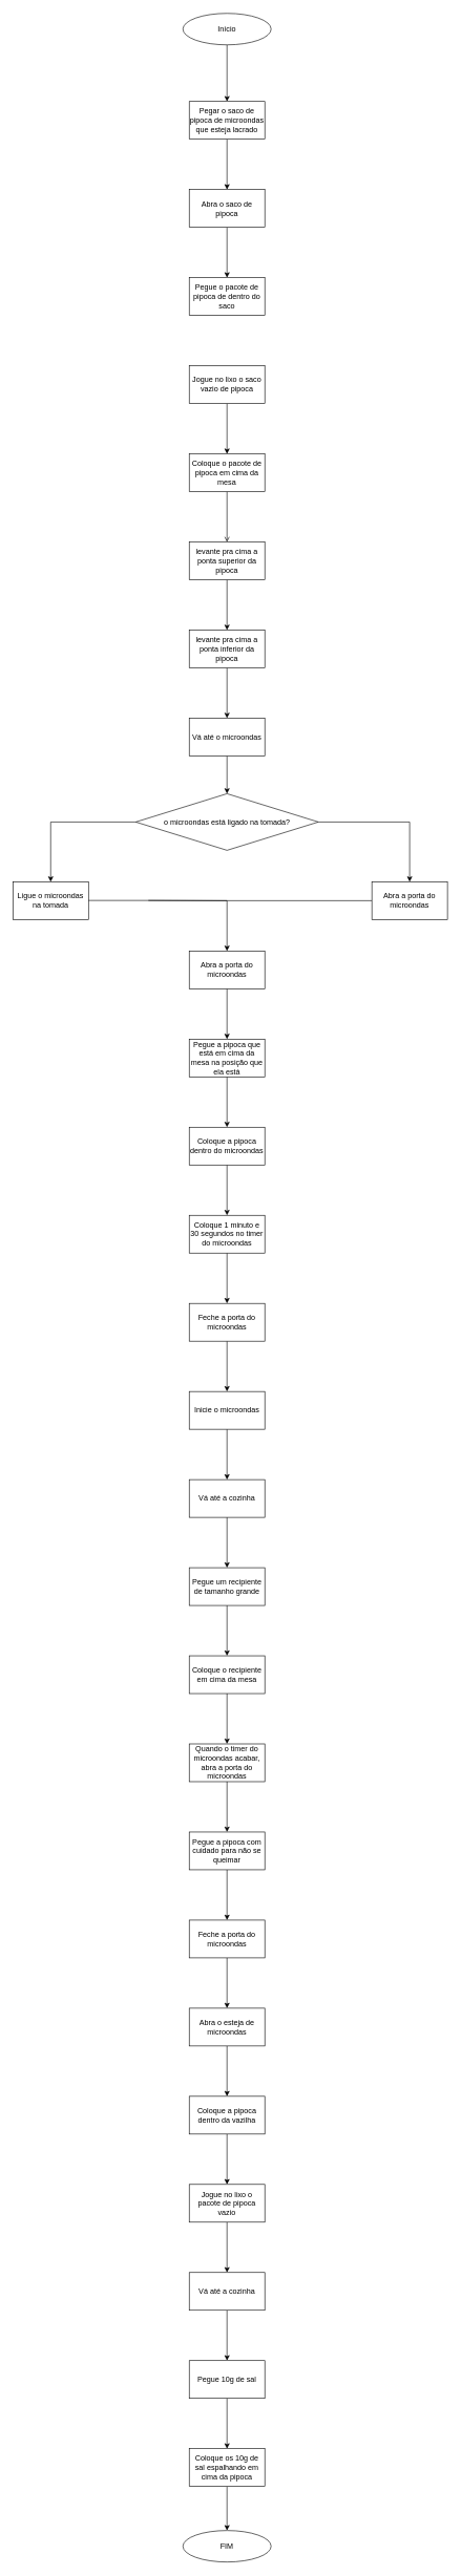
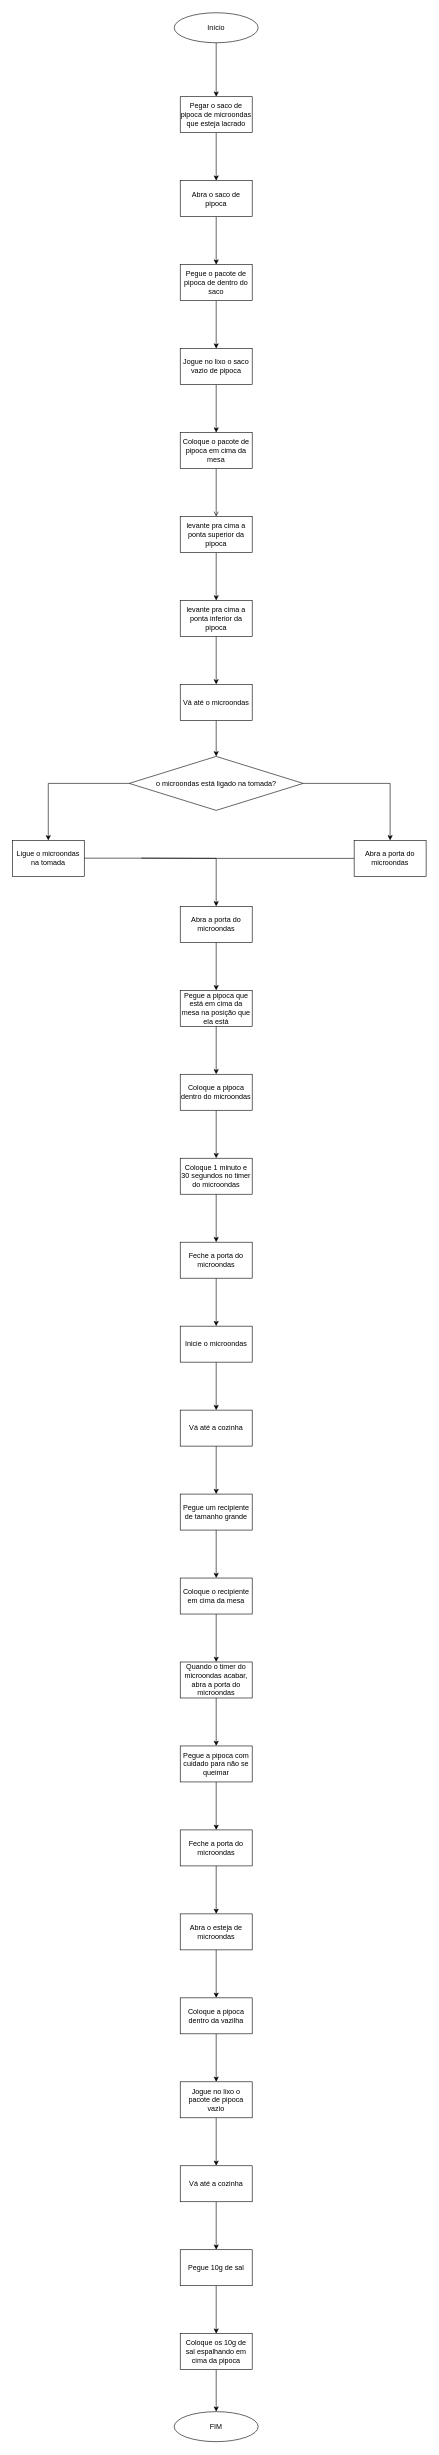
  <mxCell id="0" />
  <mxCell id="1" parent="0" />
  <mxCell id="2" value="" style="edgeStyle=orthogonalEdgeStyle;rounded=0;orthogonalLoop=1;jettySize=auto;html=1;" edge="1" parent="1" source="3" target="5"><mxGeometry relative="1" as="geometry" /></mxCell>
  <mxCell id="3" value="Início" style="ellipse;whiteSpace=wrap;html=1;" vertex="1" parent="1"><mxGeometry x="290" y="20" width="140" height="50" as="geometry" /></mxCell>
  <mxCell id="4" value="" style="edgeStyle=orthogonalEdgeStyle;rounded=0;orthogonalLoop=1;jettySize=auto;html=1;" edge="1" parent="1" source="5" target="7"><mxGeometry relative="1" as="geometry" /></mxCell>
  <mxCell id="5" value="Pegar o saco de pipoca de microondas que esteja lacrado" style="whiteSpace=wrap;html=1;" vertex="1" parent="1"><mxGeometry x="300" y="160" width="120" height="60" as="geometry" /></mxCell>
  <mxCell id="6" value="" style="edgeStyle=orthogonalEdgeStyle;rounded=0;orthogonalLoop=1;jettySize=auto;html=1;" edge="1" parent="1" source="7" target="9"><mxGeometry relative="1" as="geometry" /></mxCell>
  <mxCell id="7" value="Abra o saco de pipoca" style="whiteSpace=wrap;html=1;" vertex="1" parent="1"><mxGeometry x="300" y="300" width="120" height="60" as="geometry" /></mxCell>
+ <mxCell id="8" value="" style="edgeStyle=orthogonalEdgeStyle;rounded=0;orthogonalLoop=1;jettySize=auto;html=1;" edge="1" parent="1" source="9" target="11"><mxGeometry relative="1" as="geometry" /></mxCell>
  <mxCell id="9" value="Pegue o pacote de pipoca de dentro do saco" style="whiteSpace=wrap;html=1;" vertex="1" parent="1"><mxGeometry x="300" y="440" width="120" height="60" as="geometry" /></mxCell>
  <mxCell id="10" value="" style="edgeStyle=orthogonalEdgeStyle;rounded=0;orthogonalLoop=1;jettySize=auto;html=1;" edge="1" parent="1" source="11" target="13"><mxGeometry relative="1" as="geometry" /></mxCell>
  <mxCell id="11" value="Jogue no lixo o saco vazio de pipoca" style="whiteSpace=wrap;html=1;" vertex="1" parent="1"><mxGeometry x="300" y="580" width="120" height="60" as="geometry" /></mxCell>
  <mxCell id="12" value="" style="edgeStyle=orthogonalEdgeStyle;rounded=0;orthogonalLoop=1;jettySize=auto;html=1;endArrow=open;" edge="1" parent="1" source="13" target="15"><mxGeometry relative="1" as="geometry" /></mxCell>
  <mxCell id="13" value="&lt;div&gt;Coloque o pacote de pipoca em cima da mesa&lt;/div&gt;" style="whiteSpace=wrap;html=1;" vertex="1" parent="1"><mxGeometry x="300" y="720" width="120" height="60" as="geometry" /></mxCell>
  <mxCell id="14" value="" style="edgeStyle=orthogonalEdgeStyle;rounded=0;orthogonalLoop=1;jettySize=auto;html=1;" edge="1" parent="1" source="15" target="17"><mxGeometry relative="1" as="geometry" /></mxCell>
  <mxCell id="15" value="&lt;div&gt;levante pra cima a ponta superior da pipoca&lt;/div&gt;" style="whiteSpace=wrap;html=1;" vertex="1" parent="1"><mxGeometry x="300" y="860" width="120" height="60" as="geometry" /></mxCell>
  <mxCell id="16" value="" style="edgeStyle=orthogonalEdgeStyle;rounded=0;orthogonalLoop=1;jettySize=auto;html=1;" edge="1" parent="1" source="17" target="19"><mxGeometry relative="1" as="geometry" /></mxCell>
  <mxCell id="17" value="&lt;div&gt;levante pra cima a ponta inferior da pipoca&lt;/div&gt;" style="whiteSpace=wrap;html=1;" vertex="1" parent="1"><mxGeometry x="300" y="1000" width="120" height="60" as="geometry" /></mxCell>
  <mxCell id="18" value="" style="edgeStyle=orthogonalEdgeStyle;rounded=0;orthogonalLoop=1;jettySize=auto;html=1;" edge="1" parent="1" source="19" target="22"><mxGeometry relative="1" as="geometry" /></mxCell>
  <mxCell id="19" value="&lt;div&gt;Vá até o microondas&lt;/div&gt;" style="whiteSpace=wrap;html=1;" vertex="1" parent="1"><mxGeometry x="300" y="1140" width="120" height="60" as="geometry" /></mxCell>
  <mxCell id="20" value="" style="edgeStyle=orthogonalEdgeStyle;rounded=0;orthogonalLoop=1;jettySize=auto;html=1;" edge="1" parent="1" source="22" target="23"><mxGeometry relative="1" as="geometry" /></mxCell>
  <mxCell id="21" value="" style="edgeStyle=orthogonalEdgeStyle;rounded=0;orthogonalLoop=1;jettySize=auto;html=1;" edge="1" parent="1" source="22" target="25"><mxGeometry relative="1" as="geometry" /></mxCell>
  <mxCell id="22" value="o microondas está ligado na tomada?" style="rhombus;whiteSpace=wrap;html=1;" vertex="1" parent="1"><mxGeometry x="215" y="1260" width="290" height="90" as="geometry" /></mxCell>
  <mxCell id="23" value="Ligue o microondas na tomada" style="whiteSpace=wrap;html=1;" vertex="1" parent="1"><mxGeometry x="20" y="1400" width="120" height="60" as="geometry" /></mxCell>
  <mxCell id="24" value="" style="edgeStyle=orthogonalEdgeStyle;rounded=0;orthogonalLoop=1;jettySize=auto;html=1;" edge="1" parent="1" source="25" target="27"><mxGeometry relative="1" as="geometry" /></mxCell>
  <mxCell id="25" value="Abra a porta do microondas" style="whiteSpace=wrap;html=1;" vertex="1" parent="1"><mxGeometry x="590" y="1400" width="120" height="60" as="geometry" /></mxCell>
  <mxCell id="26" value="" style="edgeStyle=orthogonalEdgeStyle;rounded=0;orthogonalLoop=1;jettySize=auto;html=1;" edge="1" parent="1" source="27" target="30"><mxGeometry relative="1" as="geometry" /></mxCell>
  <mxCell id="27" value="Abra a porta do microondas" style="whiteSpace=wrap;html=1;" vertex="1" parent="1"><mxGeometry x="300" y="1510" width="120" height="60" as="geometry" /></mxCell>
  <mxCell id="28" value="" style="endArrow=none;html=1;rounded=0;" edge="1" parent="1"><mxGeometry width="50" height="50" relative="1" as="geometry"><mxPoint x="140" y="1429.67" as="sourcePoint" /><mxPoint x="235" y="1429.67" as="targetPoint" /><Array as="points"><mxPoint x="235" y="1429.67" /><mxPoint x="360" y="1430" /></Array></mxGeometry></mxCell>
  <mxCell id="29" value="" style="edgeStyle=orthogonalEdgeStyle;rounded=0;orthogonalLoop=1;jettySize=auto;html=1;" edge="1" parent="1" source="30" target="32"><mxGeometry relative="1" as="geometry" /></mxCell>
  <mxCell id="30" value="&lt;div&gt;Pegue a pipoca que está em cima da mesa na posição que ela está&lt;/div&gt;" style="whiteSpace=wrap;html=1;" vertex="1" parent="1"><mxGeometry x="300" y="1650" width="120" height="60" as="geometry" /></mxCell>
  <mxCell id="31" value="" style="edgeStyle=orthogonalEdgeStyle;rounded=0;orthogonalLoop=1;jettySize=auto;html=1;" edge="1" parent="1" source="32" target="34"><mxGeometry relative="1" as="geometry" /></mxCell>
  <mxCell id="32" value="Coloque a pipoca dentro do microondas" style="whiteSpace=wrap;html=1;" vertex="1" parent="1"><mxGeometry x="300" y="1790" width="120" height="60" as="geometry" /></mxCell>
  <mxCell id="33" value="" style="edgeStyle=orthogonalEdgeStyle;rounded=0;orthogonalLoop=1;jettySize=auto;html=1;" edge="1" parent="1" source="34" target="36"><mxGeometry relative="1" as="geometry" /></mxCell>
  <mxCell id="34" value="Coloque 1 minuto e 30 segundos no timer do microondas" style="whiteSpace=wrap;html=1;" vertex="1" parent="1"><mxGeometry x="300" y="1930" width="120" height="60" as="geometry" /></mxCell>
  <mxCell id="35" value="" style="edgeStyle=orthogonalEdgeStyle;rounded=0;orthogonalLoop=1;jettySize=auto;html=1;" edge="1" parent="1" source="36" target="38"><mxGeometry relative="1" as="geometry" /></mxCell>
  <mxCell id="36" value="Feche a porta do microondas" style="whiteSpace=wrap;html=1;" vertex="1" parent="1"><mxGeometry x="300" y="2070" width="120" height="60" as="geometry" /></mxCell>
  <mxCell id="37" value="" style="edgeStyle=orthogonalEdgeStyle;rounded=0;orthogonalLoop=1;jettySize=auto;html=1;" edge="1" parent="1" source="38" target="40"><mxGeometry relative="1" as="geometry" /></mxCell>
  <mxCell id="38" value="Inicie o microondas" style="whiteSpace=wrap;html=1;" vertex="1" parent="1"><mxGeometry x="300" y="2210" width="120" height="60" as="geometry" /></mxCell>
  <mxCell id="39" value="" style="edgeStyle=orthogonalEdgeStyle;rounded=0;orthogonalLoop=1;jettySize=auto;html=1;" edge="1" parent="1" source="40" target="42"><mxGeometry relative="1" as="geometry" /></mxCell>
  <mxCell id="40" value="Vá até a cozinha" style="whiteSpace=wrap;html=1;" vertex="1" parent="1"><mxGeometry x="300" y="2350" width="120" height="60" as="geometry" /></mxCell>
  <mxCell id="41" value="" style="edgeStyle=orthogonalEdgeStyle;rounded=0;orthogonalLoop=1;jettySize=auto;html=1;" edge="1" parent="1" source="42" target="44"><mxGeometry relative="1" as="geometry" /></mxCell>
  <mxCell id="42" value="Pegue um recipiente de tamanho grande" style="whiteSpace=wrap;html=1;" vertex="1" parent="1"><mxGeometry x="300" y="2490" width="120" height="60" as="geometry" /></mxCell>
  <mxCell id="43" value="" style="edgeStyle=orthogonalEdgeStyle;rounded=0;orthogonalLoop=1;jettySize=auto;html=1;" edge="1" parent="1" source="44" target="46"><mxGeometry relative="1" as="geometry" /></mxCell>
  <mxCell id="44" value="Coloque o recipiente em cima da mesa" style="whiteSpace=wrap;html=1;" vertex="1" parent="1"><mxGeometry x="300" y="2630" width="120" height="60" as="geometry" /></mxCell>
  <mxCell id="45" value="" style="edgeStyle=orthogonalEdgeStyle;rounded=0;orthogonalLoop=1;jettySize=auto;html=1;" edge="1" parent="1" source="46" target="48"><mxGeometry relative="1" as="geometry" /></mxCell>
  <mxCell id="46" value="Quando o timer do microondas acabar, abra a porta do microondas" style="whiteSpace=wrap;html=1;" vertex="1" parent="1"><mxGeometry x="300" y="2770" width="120" height="60" as="geometry" /></mxCell>
  <mxCell id="47" value="" style="edgeStyle=orthogonalEdgeStyle;rounded=0;orthogonalLoop=1;jettySize=auto;html=1;" edge="1" parent="1" source="48" target="50"><mxGeometry relative="1" as="geometry" /></mxCell>
  <mxCell id="48" value="&lt;div&gt;Pegue a pipoca com cuidado para não se queimar&lt;/div&gt;" style="whiteSpace=wrap;html=1;" vertex="1" parent="1"><mxGeometry x="300" y="2910" width="120" height="60" as="geometry" /></mxCell>
  <mxCell id="49" value="" style="edgeStyle=orthogonalEdgeStyle;rounded=0;orthogonalLoop=1;jettySize=auto;html=1;" edge="1" parent="1" source="50" target="52"><mxGeometry relative="1" as="geometry" /></mxCell>
  <mxCell id="50" value="Feche a porta do microondas" style="whiteSpace=wrap;html=1;" vertex="1" parent="1"><mxGeometry x="300" y="3050" width="120" height="60" as="geometry" /></mxCell>
  <mxCell id="51" value="" style="edgeStyle=orthogonalEdgeStyle;rounded=0;orthogonalLoop=1;jettySize=auto;html=1;" edge="1" parent="1" source="52" target="54"><mxGeometry relative="1" as="geometry" /></mxCell>
  <mxCell id="52" value="Abra o esteja de microondas" style="whiteSpace=wrap;html=1;" vertex="1" parent="1"><mxGeometry x="300" y="3190" width="120" height="60" as="geometry" /></mxCell>
  <mxCell id="53" value="" style="edgeStyle=orthogonalEdgeStyle;rounded=0;orthogonalLoop=1;jettySize=auto;html=1;" edge="1" parent="1" source="54" target="56"><mxGeometry relative="1" as="geometry" /></mxCell>
  <mxCell id="54" value="Coloque a pipoca dentro da vazilha" style="whiteSpace=wrap;html=1;" vertex="1" parent="1"><mxGeometry x="300" y="3330" width="120" height="60" as="geometry" /></mxCell>
  <mxCell id="55" value="" style="edgeStyle=orthogonalEdgeStyle;rounded=0;orthogonalLoop=1;jettySize=auto;html=1;" edge="1" parent="1" source="56" target="58"><mxGeometry relative="1" as="geometry" /></mxCell>
  <mxCell id="56" value="Jogue no lixo o pacote de pipoca vazio" style="whiteSpace=wrap;html=1;" vertex="1" parent="1"><mxGeometry x="300" y="3470" width="120" height="60" as="geometry" /></mxCell>
  <mxCell id="57" value="" style="edgeStyle=orthogonalEdgeStyle;rounded=0;orthogonalLoop=1;jettySize=auto;html=1;" edge="1" parent="1" source="58" target="60"><mxGeometry relative="1" as="geometry" /></mxCell>
  <mxCell id="58" value="Vá até a cozinha" style="whiteSpace=wrap;html=1;" vertex="1" parent="1"><mxGeometry x="300" y="3610" width="120" height="60" as="geometry" /></mxCell>
  <mxCell id="59" value="" style="edgeStyle=orthogonalEdgeStyle;rounded=0;orthogonalLoop=1;jettySize=auto;html=1;" edge="1" parent="1" source="60" target="62"><mxGeometry relative="1" as="geometry" /></mxCell>
  <mxCell id="60" value="Pegue 10g de sal" style="whiteSpace=wrap;html=1;" vertex="1" parent="1"><mxGeometry x="300" y="3750" width="120" height="60" as="geometry" /></mxCell>
  <mxCell id="61" value="" style="edgeStyle=orthogonalEdgeStyle;rounded=0;orthogonalLoop=1;jettySize=auto;html=1;" edge="1" parent="1" source="62" target="63"><mxGeometry relative="1" as="geometry" /></mxCell>
  <mxCell id="62" value="Coloque os 10g de sal espalhando em cima da pipoca" style="whiteSpace=wrap;html=1;" vertex="1" parent="1"><mxGeometry x="300" y="3890" width="120" height="60" as="geometry" /></mxCell>
  <mxCell id="63" value="FIM" style="ellipse;whiteSpace=wrap;html=1;" vertex="1" parent="1"><mxGeometry x="290" y="4020" width="140" height="50" as="geometry" /></mxCell>
